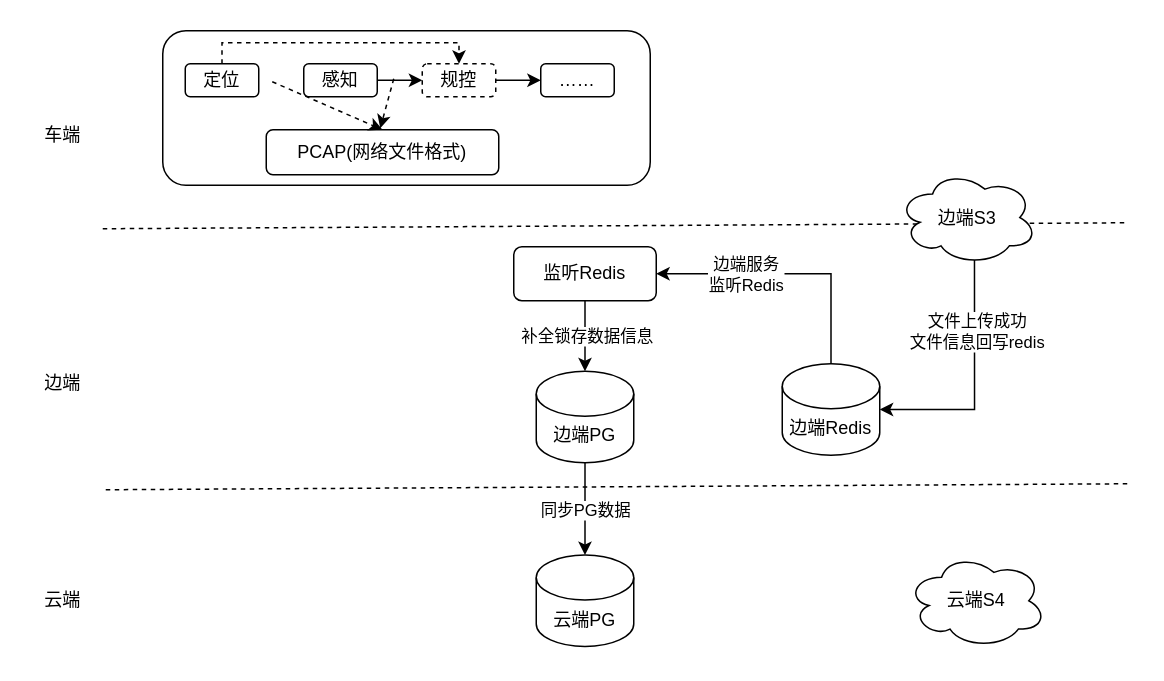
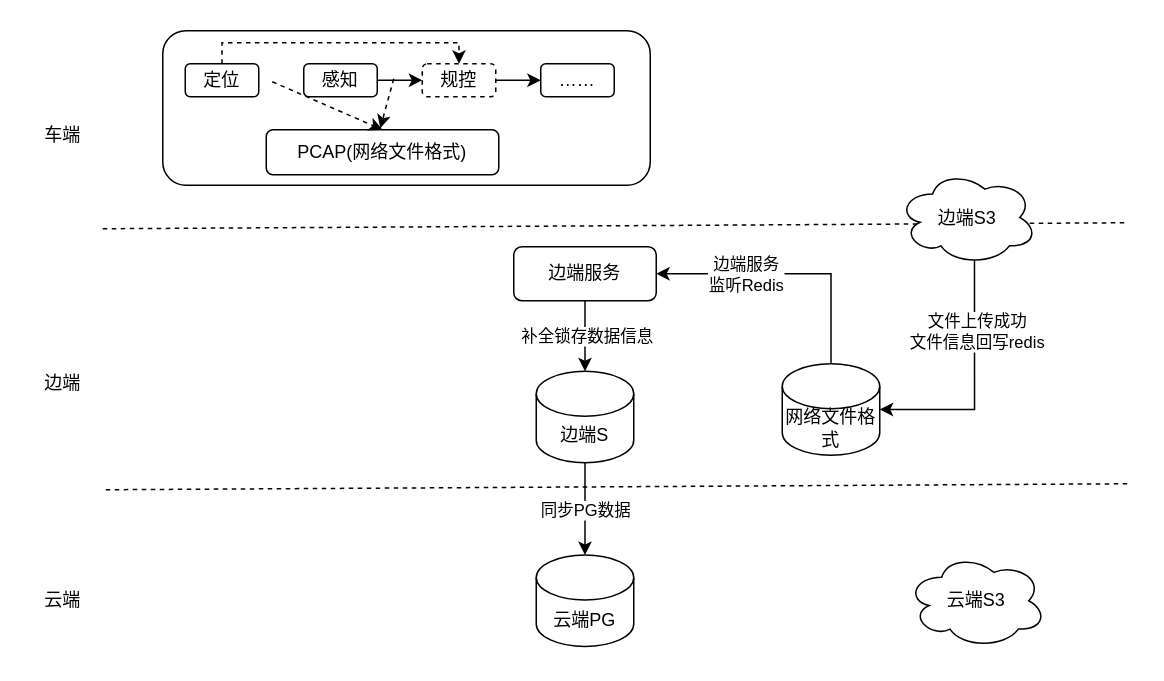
  <mxCell id="0" />
  <mxCell id="1" parent="0" />
  <mxCell id="2" value="" style="endArrow=none;dashed=1;html=1;rounded=0;" edge="1" parent="1"><mxGeometry width="50" height="50" relative="1" as="geometry"><mxPoint x="68" y="152" as="sourcePoint" /><mxPoint x="752" y="148" as="targetPoint" /></mxGeometry></mxCell>
  <mxCell id="3" value="" style="endArrow=none;dashed=1;html=1;rounded=0;" edge="1" parent="1"><mxGeometry width="50" height="50" relative="1" as="geometry"><mxPoint x="70" y="326" as="sourcePoint" /><mxPoint x="754" y="322" as="targetPoint" /></mxGeometry></mxCell>
  <mxCell id="4" value="车端" style="text;html=1;align=center;verticalAlign=middle;resizable=0;points=[];autosize=1;strokeColor=none;fillColor=none;" vertex="1" parent="1"><mxGeometry x="20" y="77" width="42" height="26" as="geometry" /></mxCell>
  <mxCell id="5" value="边端" style="text;html=1;align=center;verticalAlign=middle;resizable=0;points=[];autosize=1;strokeColor=none;fillColor=none;" vertex="1" parent="1"><mxGeometry x="20" y="242" width="42" height="26" as="geometry" /></mxCell>
  <mxCell id="6" value="云端" style="text;html=1;align=center;verticalAlign=middle;resizable=0;points=[];autosize=1;strokeColor=none;fillColor=none;" vertex="1" parent="1"><mxGeometry x="20" y="387" width="42" height="26" as="geometry" /></mxCell>
  <mxCell id="7" value="" style="rounded=1;whiteSpace=wrap;html=1;" vertex="1" parent="1"><mxGeometry x="108" y="20" width="325" height="103" as="geometry" /></mxCell>
  <mxCell id="8" style="edgeStyle=orthogonalEdgeStyle;rounded=0;orthogonalLoop=1;jettySize=auto;html=1;entryX=0.5;entryY=0;entryDx=0;entryDy=0;dashed=1;" edge="1" parent="1" source="9" target="13"><mxGeometry relative="1" as="geometry"><Array as="points"><mxPoint x="148" y="28" /><mxPoint x="306" y="28" /></Array></mxGeometry></mxCell>
  <mxCell id="9" value="定位" style="rounded=1;whiteSpace=wrap;html=1;" vertex="1" parent="1"><mxGeometry x="123" y="42" width="49" height="22" as="geometry" /></mxCell>
  <mxCell id="10" value="" style="edgeStyle=orthogonalEdgeStyle;rounded=0;orthogonalLoop=1;jettySize=auto;html=1;" edge="1" parent="1" source="11" target="13"><mxGeometry relative="1" as="geometry" /></mxCell>
  <mxCell id="11" value="感知" style="rounded=1;whiteSpace=wrap;html=1;" vertex="1" parent="1"><mxGeometry x="202" y="42" width="49" height="22" as="geometry" /></mxCell>
  <mxCell id="12" value="" style="edgeStyle=orthogonalEdgeStyle;rounded=0;orthogonalLoop=1;jettySize=auto;html=1;" edge="1" parent="1" source="13" target="14"><mxGeometry relative="1" as="geometry" /></mxCell>
  <mxCell id="13" value="规控" style="rounded=1;whiteSpace=wrap;html=1;dashed=1;" vertex="1" parent="1"><mxGeometry x="281" y="42" width="49" height="22" as="geometry" /></mxCell>
  <mxCell id="14" value="……" style="rounded=1;whiteSpace=wrap;html=1;" vertex="1" parent="1"><mxGeometry x="360" y="42" width="49" height="22" as="geometry" /></mxCell>
  <mxCell id="15" value="PCAP(网络文件格式)" style="rounded=1;whiteSpace=wrap;html=1;" vertex="1" parent="1"><mxGeometry x="177" y="86" width="155" height="30" as="geometry" /></mxCell>
  <mxCell id="16" value="" style="endArrow=classic;html=1;rounded=0;entryX=0.5;entryY=0;entryDx=0;entryDy=0;dashed=1;" edge="1" parent="1" target="15"><mxGeometry width="50" height="50" relative="1" as="geometry"><mxPoint x="180.997" y="54" as="sourcePoint" /><mxPoint x="294.36" y="158" as="targetPoint" /></mxGeometry></mxCell>
  <mxCell id="17" value="" style="endArrow=classic;html=1;rounded=0;dashed=1;" edge="1" parent="1"><mxGeometry width="50" height="50" relative="1" as="geometry"><mxPoint x="262" y="52" as="sourcePoint" /><mxPoint x="253" y="85" as="targetPoint" /></mxGeometry></mxCell>
  <mxCell id="18" value="边端S3" style="ellipse;shape=cloud;whiteSpace=wrap;html=1;" vertex="1" parent="1"><mxGeometry x="598" y="113" width="93" height="63" as="geometry" /></mxCell>
  <mxCell id="19" style="edgeStyle=orthogonalEdgeStyle;rounded=0;orthogonalLoop=1;jettySize=auto;html=1;" edge="1" parent="1" source="21" target="30"><mxGeometry relative="1" as="geometry" /></mxCell>
  <mxCell id="20" value="同步PG数据" style="edgeLabel;html=1;align=center;verticalAlign=middle;resizable=0;points=[];" vertex="1" connectable="0" parent="19"><mxGeometry x="-0.063" relative="1" as="geometry"><mxPoint y="2" as="offset" /></mxGeometry></mxCell>
- <mxCell id="21" value="边端PG" style="shape=cylinder3;whiteSpace=wrap;html=1;boundedLbl=1;backgroundOutline=1;size=15;" vertex="1" parent="1"><mxGeometry x="357" y="247" width="65" height="61" as="geometry" /></mxCell>
+ <mxCell id="21" value="边端S" style="shape=cylinder3;whiteSpace=wrap;html=1;boundedLbl=1;backgroundOutline=1;size=15;" vertex="1" parent="1"><mxGeometry x="357" y="247" width="65" height="61" as="geometry" /></mxCell>
  <mxCell id="22" style="edgeStyle=orthogonalEdgeStyle;rounded=0;orthogonalLoop=1;jettySize=auto;html=1;entryX=1;entryY=0.5;entryDx=0;entryDy=0;exitX=0.5;exitY=0;exitDx=0;exitDy=0;exitPerimeter=0;" edge="1" parent="1" source="24" target="29"><mxGeometry relative="1" as="geometry" /></mxCell>
  <mxCell id="23" value="边端服务&lt;div&gt;监听Redis&lt;/div&gt;" style="edgeLabel;html=1;align=center;verticalAlign=middle;resizable=0;points=[];" vertex="1" connectable="0" parent="22"><mxGeometry x="0.322" relative="1" as="geometry"><mxPoint as="offset" /></mxGeometry></mxCell>
- <mxCell id="24" value="边端Redis" style="shape=cylinder3;whiteSpace=wrap;html=1;boundedLbl=1;backgroundOutline=1;size=15;" vertex="1" parent="1"><mxGeometry x="521" y="242" width="65" height="61" as="geometry" /></mxCell>
+ <mxCell id="24" value="网络文件格式" style="shape=cylinder3;whiteSpace=wrap;html=1;boundedLbl=1;backgroundOutline=1;size=15;" vertex="1" parent="1"><mxGeometry x="521" y="242" width="65" height="61" as="geometry" /></mxCell>
  <mxCell id="25" style="edgeStyle=orthogonalEdgeStyle;rounded=0;orthogonalLoop=1;jettySize=auto;html=1;entryX=1;entryY=0.5;entryDx=0;entryDy=0;entryPerimeter=0;exitX=0.55;exitY=0.95;exitDx=0;exitDy=0;exitPerimeter=0;" edge="1" parent="1" source="18" target="24"><mxGeometry relative="1" as="geometry"><Array as="points"><mxPoint x="649" y="273" /></Array></mxGeometry></mxCell>
  <mxCell id="26" value="文件上传成功&lt;div&gt;文件信息回写redis&lt;/div&gt;" style="edgeLabel;html=1;align=center;verticalAlign=middle;resizable=0;points=[];" vertex="1" connectable="0" parent="25"><mxGeometry x="-0.411" y="1" relative="1" as="geometry"><mxPoint as="offset" /></mxGeometry></mxCell>
  <mxCell id="27" style="edgeStyle=orthogonalEdgeStyle;rounded=0;orthogonalLoop=1;jettySize=auto;html=1;" edge="1" parent="1" source="29" target="21"><mxGeometry relative="1" as="geometry" /></mxCell>
  <mxCell id="28" value="补全锁存数据信息" style="edgeLabel;html=1;align=center;verticalAlign=middle;resizable=0;points=[];" vertex="1" connectable="0" parent="27"><mxGeometry x="-0.03" y="1" relative="1" as="geometry"><mxPoint as="offset" /></mxGeometry></mxCell>
- <mxCell id="29" value="监听Redis" style="rounded=1;whiteSpace=wrap;html=1;" vertex="1" parent="1"><mxGeometry x="342" y="164" width="95" height="36" as="geometry" /></mxCell>
+ <mxCell id="29" value="边端服务" style="rounded=1;whiteSpace=wrap;html=1;" vertex="1" parent="1"><mxGeometry x="342" y="164" width="95" height="36" as="geometry" /></mxCell>
  <mxCell id="30" value="云端PG" style="shape=cylinder3;whiteSpace=wrap;html=1;boundedLbl=1;backgroundOutline=1;size=15;" vertex="1" parent="1"><mxGeometry x="357" y="369.5" width="65" height="61" as="geometry" /></mxCell>
- <mxCell id="31" value="云端S4" style="ellipse;shape=cloud;whiteSpace=wrap;html=1;" vertex="1" parent="1"><mxGeometry x="604" y="368.5" width="93" height="63" as="geometry" /></mxCell>
+ <mxCell id="31" value="云端S3" style="ellipse;shape=cloud;whiteSpace=wrap;html=1;" vertex="1" parent="1"><mxGeometry x="604" y="368.5" width="93" height="63" as="geometry" /></mxCell>
